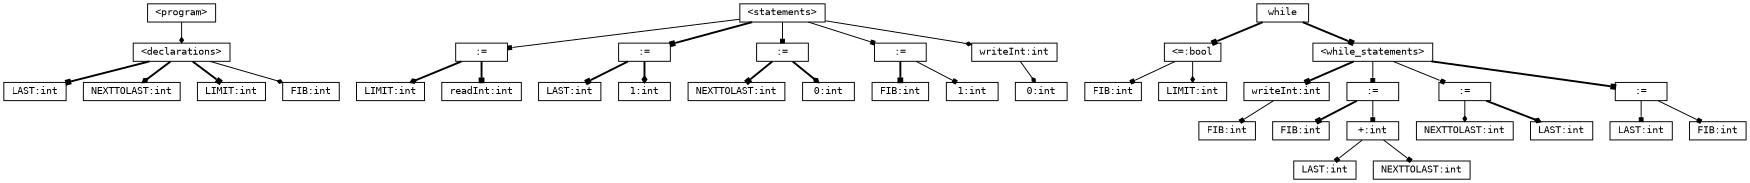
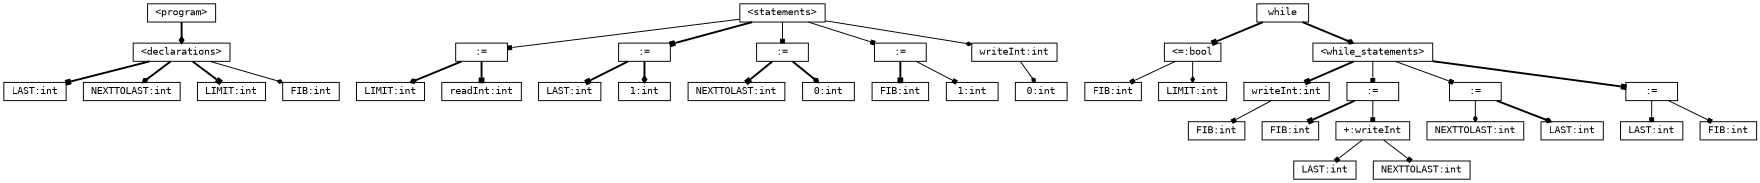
  digraph {
    fontname="DejaVu Sans Mono"
    ranksep=.3
    node [fillcolor=white fontname="DejaVu Sans Mono" fontsize=10 shape=box style=filled]
    edge [arrowhead=box arrowsize=.5 fontname="DejaVu Sans Mono" style=solid]
    n1 [height=.09 label="<program>"]
    n2 [height=.09 label="<declarations>"]
    n3 [height=.09 label="LAST:int"]
    n4 [height=.09 label="NEXTTOLAST:int"]
    n5 [height=.09 label="LIMIT:int"]
    n6 [height=.09 label="FIB:int"]
    n7 [height=.09 label="<statements>"]
    n8 [height=.09 label=":="]
    n9 [height=.09 label=":="]
    n10 [height=.09 label=":="]
    n11 [height=.09 label=":="]
    n12 [height=.09 label="writeInt:int"]
    n13 [height=.09 label="LIMIT:int"]
    n14 [height=.09 label="readInt:int"]
    n15 [height=.09 label="LAST:int"]
    n16 [height=.09 label="1:int"]
    n17 [height=.09 label="NEXTTOLAST:int"]
    n18 [height=.09 label="0:int"]
    n19 [height=.09 label="FIB:int"]
    n20 [height=.09 label="1:int"]
    n21 [height=.09 label="0:int"]
    n22 [height=.09 label=while]
    n23 [height=.09 label="<=:bool"]
    n24 [height=.09 label="<while_statements>"]
    n25 [height=.09 label="FIB:int"]
    n26 [height=.09 label="LIMIT:int"]
    n27 [height=.09 label="writeInt:int"]
    n28 [height=.09 label=":="]
    n29 [height=.09 label=":="]
    n30 [height=.09 label=":="]
    n31 [height=.09 label="FIB:int"]
    n32 [height=.09 label="FIB:int"]
-   n33 [height=.09 label="+:int"]
+   n33 [height=.09 label="+:writeInt"]
    n34 [height=.09 label="NEXTTOLAST:int"]
    n35 [height=.09 label="LAST:int"]
    n36 [height=.09 label="LAST:int"]
    n37 [height=.09 label="FIB:int"]
    n38 [height=.09 label="LAST:int"]
    n39 [height=.09 label="NEXTTOLAST:int"]
-   n1 -> n2 [arrowhead=diamond]
+   n1 -> n2 [arrowhead=diamond style=bold]
    n2 -> n3 [style=bold]
    n2 -> n4 [arrowhead=diamond style=bold]
    n2 -> n5 [style=bold]
    n2 -> n6 [arrowhead=diamond]
    n7 -> n8
    n7 -> n9 [style=bold]
    n7 -> n10
    n7 -> n11
    n7 -> n12 [arrowhead=diamond]
    n8 -> n13 [arrowhead=diamond style=bold]
    n8 -> n14 [style=bold]
    n9 -> n15 [style=bold]
    n9 -> n16 [arrowhead=diamond style=bold]
    n10 -> n17 [style=bold]
    n10 -> n18 [arrowhead=diamond style=bold]
    n11 -> n19 [style=bold]
    n11 -> n20
    n12 -> n21 [arrowhead=diamond]
    n22 -> n23 [style=bold]
-   n22 -> n24 [style=bold]
+   n22 -> n24 [arrowhead=diamond style=bold]
    n23 -> n25
    n23 -> n26 [arrowhead=diamond]
    n24 -> n27 [style=bold]
    n24 -> n28
    n24 -> n29
    n24 -> n30 [style=bold]
    n27 -> n31
    n28 -> n32 [style=bold]
    n28 -> n33
    n29 -> n34 [arrowhead=diamond]
    n29 -> n35 [arrowhead=diamond style=bold]
    n30 -> n36
    n30 -> n37
    n33 -> n38
    n33 -> n39
  }
